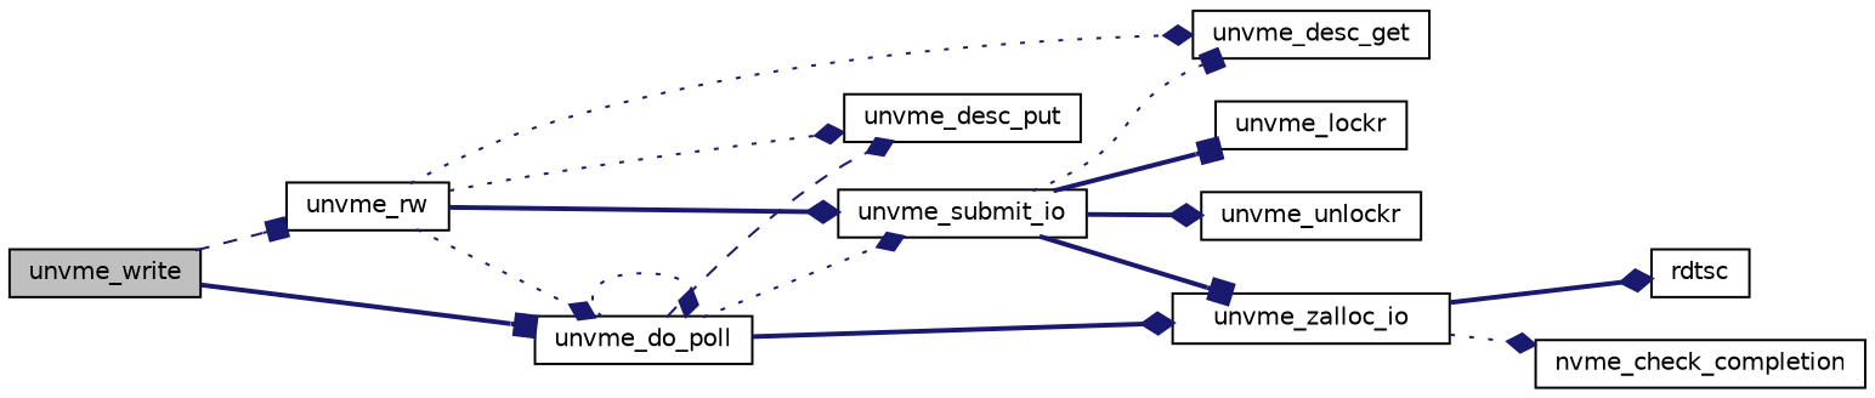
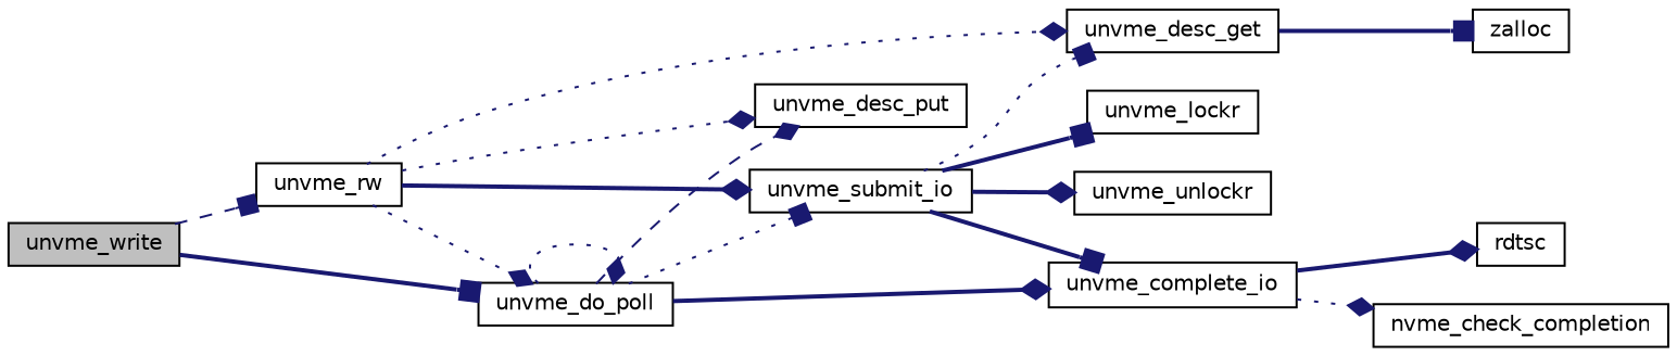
  digraph {
    rankdir=LR
    node [color=black fillcolor=white fontname=Helvetica fontsize=10 shape=record style=filled]
    edge [arrowhead=diamond color=midnightblue fontname=Helvetica fontsize=10 labelfontname=Helvetica labelfontsize=10 style=bold]
    n1 [fillcolor=grey75 fontcolor=black height=0.2 label=unvme_write width=0.4]
    n2 [height=0.2 label=unvme_rw width=0.4]
    n3 [height=0.2 label=unvme_do_poll width=0.4]
    n4 [height=0.2 label=unvme_desc_get width=0.4]
    n5 [height=0.2 label=unvme_submit_io width=0.4]
    n6 [height=0.2 label=unvme_desc_put width=0.4]
-   n7 [height=0.2 label=unvme_zalloc_io width=0.4]
+   n7 [height=0.2 label=unvme_complete_io width=0.4]
+   n8 [height=0.2 label=zalloc width=0.4]
    n9 [height=0.2 label=unvme_lockr width=0.4]
    n10 [height=0.2 label=unvme_unlockr width=0.4]
    n11 [height=0.2 label=nvme_check_completion width=0.4]
    n12 [height=0.2 label=rdtsc width=0.4]
    n1 -> n2 [arrowhead=box style=dashed]
    n1 -> n3 [arrowhead=box]
    n2 -> n3 [style=dotted]
    n2 -> n4 [style=dotted]
    n2 -> n5
    n2 -> n6 [style=dotted]
    n3 -> n3 [style=dotted]
-   n3 -> n5 [style=dotted]
+   n3 -> n5 [arrowhead=box style=dotted]
    n3 -> n6 [style=dashed]
    n3 -> n7
+   n4 -> n8 [arrowhead=box]
    n5 -> n4 [arrowhead=box style=dotted]
    n5 -> n7 [arrowhead=box]
    n5 -> n9 [arrowhead=box]
    n5 -> n10
    n7 -> n11 [style=dotted]
    n7 -> n12
  }
